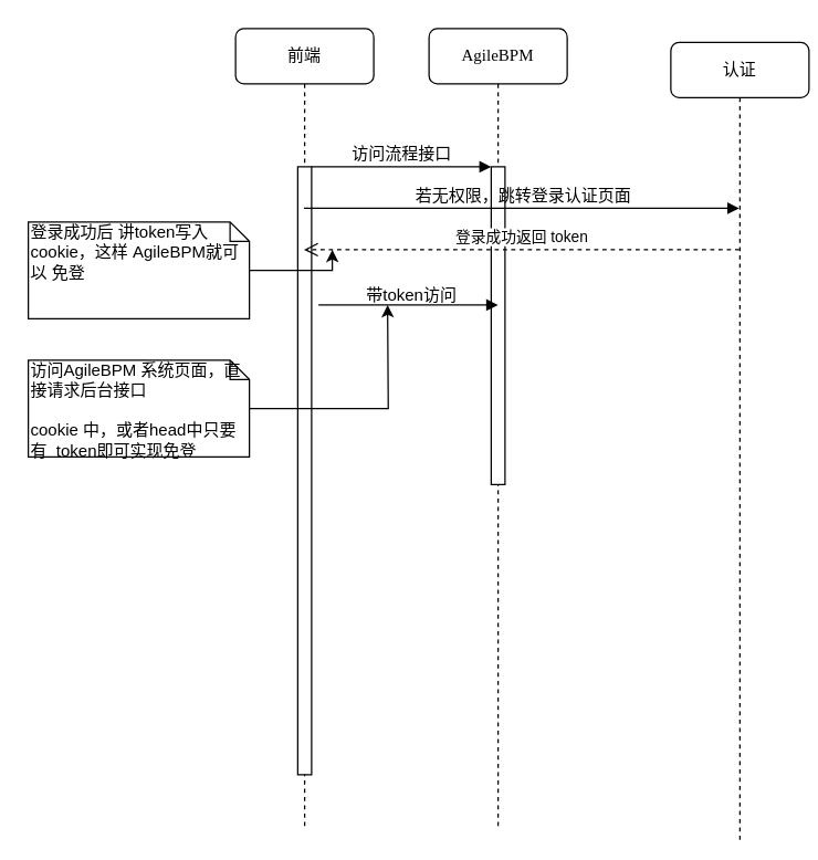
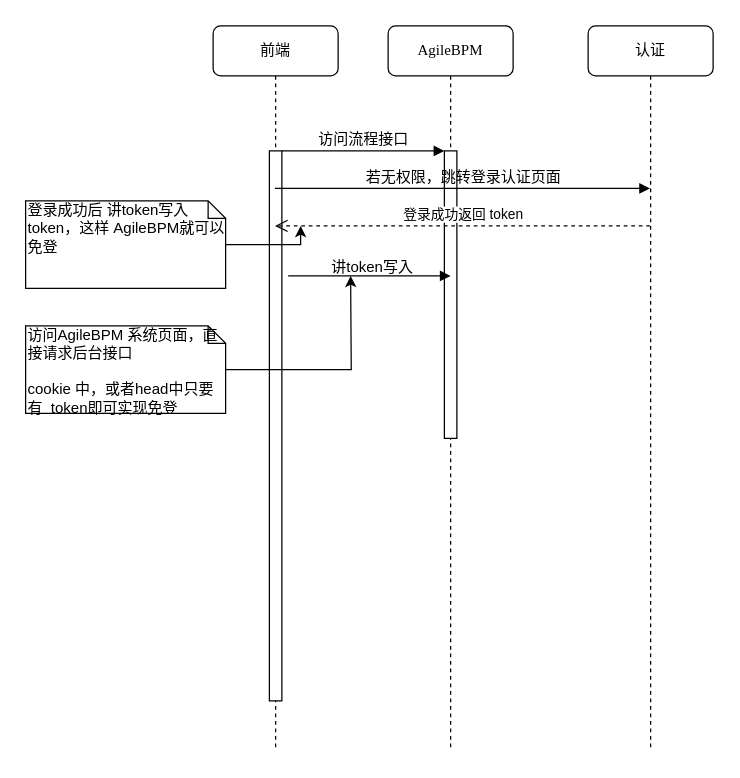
  <mxCell id="0" />
  <mxCell id="1" parent="0" />
  <mxCell id="2" value="&lt;span&gt;AgileBPM&lt;/span&gt;" style="shape=umlLifeline;perimeter=lifelinePerimeter;whiteSpace=wrap;html=1;container=1;collapsible=0;recursiveResize=0;outlineConnect=0;rounded=1;shadow=0;comic=0;labelBackgroundColor=none;strokeColor=#000000;strokeWidth=1;fillColor=#FFFFFF;fontFamily=Verdana;fontSize=12;fontColor=#000000;align=center;" parent="1" vertex="1"><mxGeometry x="310" y="20" width="100" height="580" as="geometry" /></mxCell>
  <mxCell id="3" value="" style="html=1;points=[];perimeter=orthogonalPerimeter;rounded=0;shadow=0;comic=0;labelBackgroundColor=none;strokeColor=#000000;strokeWidth=1;fillColor=#FFFFFF;fontFamily=Verdana;fontSize=12;fontColor=#000000;align=center;" parent="2" vertex="1"><mxGeometry x="45" y="100" width="10" height="230" as="geometry" /></mxCell>
- <mxCell id="4" value="认证" style="shape=umlLifeline;perimeter=lifelinePerimeter;whiteSpace=wrap;html=1;container=1;collapsible=0;recursiveResize=0;outlineConnect=0;rounded=1;shadow=0;comic=0;labelBackgroundColor=none;strokeColor=#000000;strokeWidth=1;fillColor=#FFFFFF;fontFamily=Verdana;fontSize=12;fontColor=#000000;align=center;" parent="1" vertex="1"><mxGeometry x="485" y="30" width="100" height="580" as="geometry" /></mxCell>
+ <mxCell id="4" value="认证" style="shape=umlLifeline;perimeter=lifelinePerimeter;whiteSpace=wrap;html=1;container=1;collapsible=0;recursiveResize=0;outlineConnect=0;rounded=1;shadow=0;comic=0;labelBackgroundColor=none;strokeColor=#000000;strokeWidth=1;fillColor=#FFFFFF;fontFamily=Verdana;fontSize=12;fontColor=#000000;align=center;" parent="1" vertex="1"><mxGeometry x="470" y="20" width="100" height="580" as="geometry" /></mxCell>
  <mxCell id="5" value="前端" style="shape=umlLifeline;perimeter=lifelinePerimeter;whiteSpace=wrap;html=1;container=1;collapsible=0;recursiveResize=0;outlineConnect=0;rounded=1;shadow=0;comic=0;labelBackgroundColor=none;strokeColor=#000000;strokeWidth=1;fillColor=#FFFFFF;fontFamily=Verdana;fontSize=12;fontColor=#000000;align=center;" parent="1" vertex="1"><mxGeometry x="170" y="20" width="100" height="580" as="geometry" /></mxCell>
  <mxCell id="6" value="" style="html=1;points=[];perimeter=orthogonalPerimeter;rounded=0;shadow=0;comic=0;labelBackgroundColor=none;strokeColor=#000000;strokeWidth=1;fillColor=#FFFFFF;fontFamily=Verdana;fontSize=12;fontColor=#000000;align=center;" parent="5" vertex="1"><mxGeometry x="45" y="100" width="10" height="440" as="geometry" /></mxCell>
  <mxCell id="7" value="" style="endArrow=block;endFill=1;html=1;edgeStyle=orthogonalEdgeStyle;align=left;verticalAlign=top;" edge="1" parent="5"><mxGeometry x="-1" relative="1" as="geometry"><mxPoint x="60" y="200" as="sourcePoint" /><mxPoint x="190" y="200" as="targetPoint" /></mxGeometry></mxCell>
  <mxCell id="8" value="" style="resizable=0;html=1;align=left;verticalAlign=bottom;labelBackgroundColor=#ffffff;fontSize=10;" connectable="0" vertex="1" parent="7"><mxGeometry x="-1" relative="1" as="geometry" /></mxCell>
  <mxCell id="9" value="访问流程接口" style="html=1;verticalAlign=bottom;endArrow=block;entryX=0;entryY=0;labelBackgroundColor=none;fontFamily=Verdana;fontSize=12;edgeStyle=elbowEdgeStyle;elbow=vertical;" parent="1" source="6" target="3" edge="1"><mxGeometry relative="1" as="geometry"><mxPoint x="290" y="130" as="sourcePoint" /></mxGeometry></mxCell>
  <mxCell id="10" value="若无权限，跳转登录认证页面" style="html=1;verticalAlign=bottom;endArrow=block;labelBackgroundColor=none;fontFamily=Verdana;fontSize=12;edgeStyle=elbowEdgeStyle;elbow=vertical;" parent="1" source="5" target="4" edge="1"><mxGeometry relative="1" as="geometry"><mxPoint x="440" y="140" as="sourcePoint" /><mxPoint x="515" y="140" as="targetPoint" /><Array as="points"><mxPoint x="460" y="150" /><mxPoint x="290" y="210" /></Array></mxGeometry></mxCell>
  <mxCell id="11" value="登录成功返回 token" style="html=1;verticalAlign=bottom;endArrow=open;dashed=1;endSize=8;" edge="1" parent="1" source="4" target="5"><mxGeometry relative="1" as="geometry"><mxPoint x="350" y="130" as="sourcePoint" /><mxPoint x="270" y="130" as="targetPoint" /><Array as="points"><mxPoint x="260" y="180" /></Array></mxGeometry></mxCell>
  <mxCell id="12" style="edgeStyle=orthogonalEdgeStyle;rounded=0;orthogonalLoop=1;jettySize=auto;html=1;" edge="1" parent="1" source="13"><mxGeometry relative="1" as="geometry"><mxPoint x="240" y="180" as="targetPoint" /><Array as="points"><mxPoint x="240" y="195" /></Array></mxGeometry></mxCell>
- <mxCell id="13" value="登录成功后 讲token写入 cookie，这样 AgileBPM就可以 免登" style="shape=note;whiteSpace=wrap;html=1;size=14;verticalAlign=top;align=left;spacingTop=-6;" vertex="1" parent="1"><mxGeometry x="20" y="160" width="160" height="70" as="geometry" /></mxCell>
+ <mxCell id="13" value="登录成功后 讲token写入 token，这样 AgileBPM就可以 免登" style="shape=note;whiteSpace=wrap;html=1;size=14;verticalAlign=top;align=left;spacingTop=-6;" vertex="1" parent="1"><mxGeometry x="20" y="160" width="160" height="70" as="geometry" /></mxCell>
  <mxCell id="14" style="edgeStyle=orthogonalEdgeStyle;rounded=0;orthogonalLoop=1;jettySize=auto;html=1;" edge="1" parent="1" source="15"><mxGeometry relative="1" as="geometry"><mxPoint x="280" y="220" as="targetPoint" /></mxGeometry></mxCell>
  <mxCell id="15" value="访问AgileBPM 系统页面，直接请求后台接口&lt;br&gt;&lt;br&gt;cookie 中，或者head中只要有&amp;nbsp; token即可实现免登&lt;br&gt;" style="shape=note;whiteSpace=wrap;html=1;size=14;verticalAlign=top;align=left;spacingTop=-6;" vertex="1" parent="1"><mxGeometry x="20" y="260" width="160" height="70" as="geometry" /></mxCell>
- <mxCell id="16" value="带token访问" style="text;html=1;resizable=0;points=[];autosize=1;align=left;verticalAlign=top;spacingTop=-4;" vertex="1" parent="1"><mxGeometry x="263" y="203" width="80" height="20" as="geometry" /></mxCell>
+ <mxCell id="16" value="讲token写入" style="text;html=1;resizable=0;points=[];autosize=1;align=left;verticalAlign=top;spacingTop=-4;" vertex="1" parent="1"><mxGeometry x="263" y="203" width="80" height="20" as="geometry" /></mxCell>
